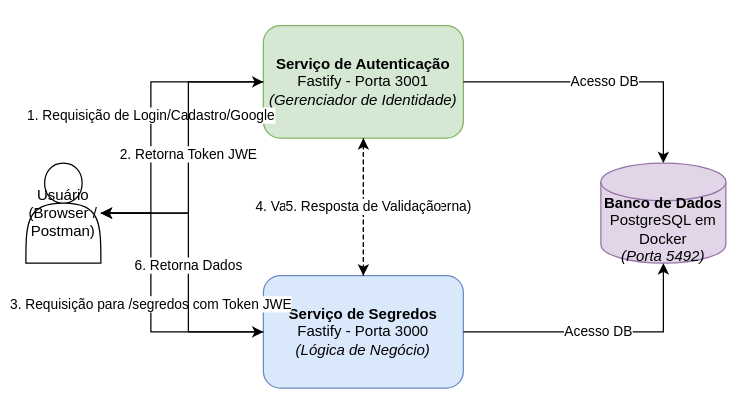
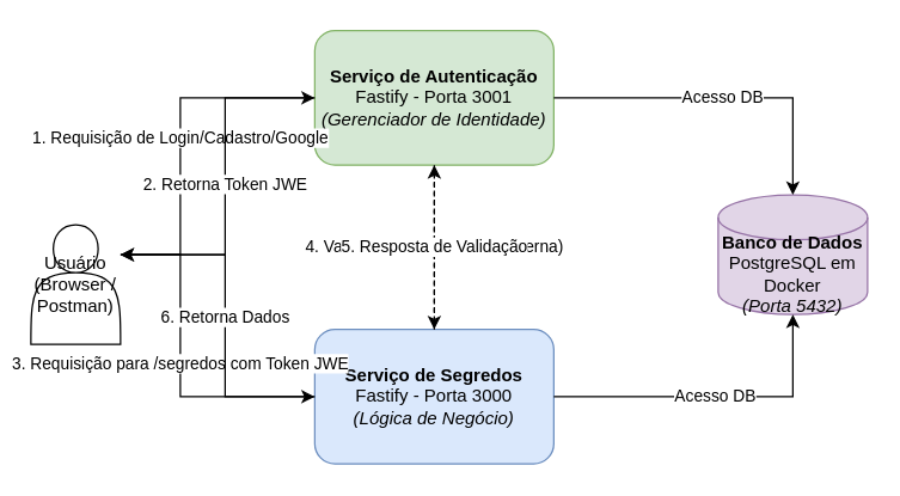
  <mxCell id="0" />
  <mxCell id="1" parent="0" />
- <mxCell id="2" value="Usuário (Browser / Postman)" style="shape=actor;whiteSpace=wrap;html=1;fontFamily=Helvetica;fontSize=12;" vertex="1" parent="1"><mxGeometry x="20" y="130" width="60" height="80" as="geometry" /></mxCell>
+ <mxCell id="2" value="Usuário (Browser / Postman)" style="shape=actor;whiteSpace=wrap;html=1;fontFamily=Helvetica;fontSize=12;" vertex="1" parent="1"><mxGeometry x="20" y="150" width="60" height="80" as="geometry" /></mxCell>
  <mxCell id="3" value="&lt;b&gt;Serviço de Segredos&lt;/b&gt;&lt;br&gt;Fastify - Porta 3000&lt;br&gt;&lt;i&gt;(Lógica de Negócio)&lt;/i&gt;" style="rounded=1;whiteSpace=wrap;html=1;fillColor=#dae8fc;strokeColor=#6c8ebf;fontFamily=Helvetica;fontSize=12;" vertex="1" parent="1"><mxGeometry x="210" y="220" width="160" height="90" as="geometry" /></mxCell>
  <mxCell id="4" value="&lt;b&gt;Serviço de Autenticação&lt;/b&gt;&lt;br&gt;Fastify - Porta 3001&lt;br&gt;&lt;i&gt;(Gerenciador de Identidade)&lt;/i&gt;" style="rounded=1;whiteSpace=wrap;html=1;fillColor=#d5e8d4;strokeColor=#82b366;fontFamily=Helvetica;fontSize=12;" vertex="1" parent="1"><mxGeometry x="210" y="20" width="160" height="90" as="geometry" /></mxCell>
- <mxCell id="5" value="&lt;b&gt;Banco de Dados&lt;/b&gt;&lt;br&gt;PostgreSQL em Docker&lt;br&gt;&lt;i&gt;(Porta 5492)&lt;/i&gt;" style="shape=cylinder3;whiteSpace=wrap;html=1;boundedLbl=1;backgroundOutline=1;size=15;fillColor=#e1d5e7;strokeColor=#9673a6;fontFamily=Helvetica;fontSize=12;" vertex="1" parent="1"><mxGeometry x="480" y="130" width="100" height="80" as="geometry" /></mxCell>
+ <mxCell id="5" value="&lt;b&gt;Banco de Dados&lt;/b&gt;&lt;br&gt;PostgreSQL em Docker&lt;br&gt;&lt;i&gt;(Porta 5432)&lt;/i&gt;" style="shape=cylinder3;whiteSpace=wrap;html=1;boundedLbl=1;backgroundOutline=1;size=15;fillColor=#e1d5e7;strokeColor=#9673a6;fontFamily=Helvetica;fontSize=12;" vertex="1" parent="1"><mxGeometry x="480" y="130" width="100" height="80" as="geometry" /></mxCell>
  <mxCell id="6" value="1. Requisição de Login/Cadastro/Google" style="edgeStyle=orthogonalEdgeStyle;rounded=0;orthogonalLoop=1;jettySize=auto;html=1;endArrow=classic;endFill=1;fontFamily=Helvetica;fontSize=11;" edge="1" parent="1" source="2" target="4"><mxGeometry relative="1" as="geometry"><Array as="points"><mxPoint x="120" y="170" /><mxPoint x="120" y="65" /></Array></mxGeometry></mxCell>
  <mxCell id="7" value="2. Retorna Token JWE" style="edgeStyle=orthogonalEdgeStyle;rounded=0;orthogonalLoop=1;jettySize=auto;html=1;endArrow=classic;endFill=1;fontFamily=Helvetica;fontSize=11;" edge="1" parent="1" source="4" target="2"><mxGeometry relative="1" as="geometry"><Array as="points"><mxPoint x="150" y="65" /><mxPoint x="150" y="170" /></Array></mxGeometry></mxCell>
  <mxCell id="8" value="3. Requisição para /segredos com Token JWE" style="edgeStyle=orthogonalEdgeStyle;rounded=0;orthogonalLoop=1;jettySize=auto;html=1;endArrow=classic;endFill=1;fontFamily=Helvetica;fontSize=11;" edge="1" parent="1" source="2" target="3"><mxGeometry relative="1" as="geometry"><Array as="points"><mxPoint x="120" y="170" /><mxPoint x="120" y="265" /></Array></mxGeometry></mxCell>
  <mxCell id="9" value="4. Validação do Token (API Interna)" style="edgeStyle=orthogonalEdgeStyle;rounded=0;orthogonalLoop=1;jettySize=auto;html=1;endArrow=classic;endFill=1;dashed=1;fontFamily=Helvetica;fontSize=11;" edge="1" parent="1" source="3" target="4"><mxGeometry relative="1" as="geometry" /></mxCell>
  <mxCell id="10" value="5. Resposta de Validação" style="edgeStyle=orthogonalEdgeStyle;rounded=0;orthogonalLoop=1;jettySize=auto;html=1;endArrow=classic;endFill=1;dashed=1;fontFamily=Helvetica;fontSize=11;" edge="1" parent="1" source="4" target="3"><mxGeometry relative="1" as="geometry" /></mxCell>
  <mxCell id="11" value="Acesso DB" style="edgeStyle=orthogonalEdgeStyle;rounded=0;orthogonalLoop=1;jettySize=auto;html=1;endArrow=classic;endFill=1;fontFamily=Helvetica;fontSize=11;" edge="1" parent="1" source="4" target="5"><mxGeometry relative="1" as="geometry" /></mxCell>
  <mxCell id="12" value="Acesso DB" style="edgeStyle=orthogonalEdgeStyle;rounded=0;orthogonalLoop=1;jettySize=auto;html=1;endArrow=classic;endFill=1;fontFamily=Helvetica;fontSize=11;" edge="1" parent="1" source="3" target="5"><mxGeometry relative="1" as="geometry" /></mxCell>
  <mxCell id="13" value="6. Retorna Dados" style="edgeStyle=orthogonalEdgeStyle;rounded=0;orthogonalLoop=1;jettySize=auto;html=1;endArrow=classic;endFill=1;fontFamily=Helvetica;fontSize=11;" edge="1" parent="1" source="3" target="2"><mxGeometry relative="1" as="geometry"><Array as="points"><mxPoint x="150" y="265" /><mxPoint x="150" y="170" /></Array></mxGeometry></mxCell>
